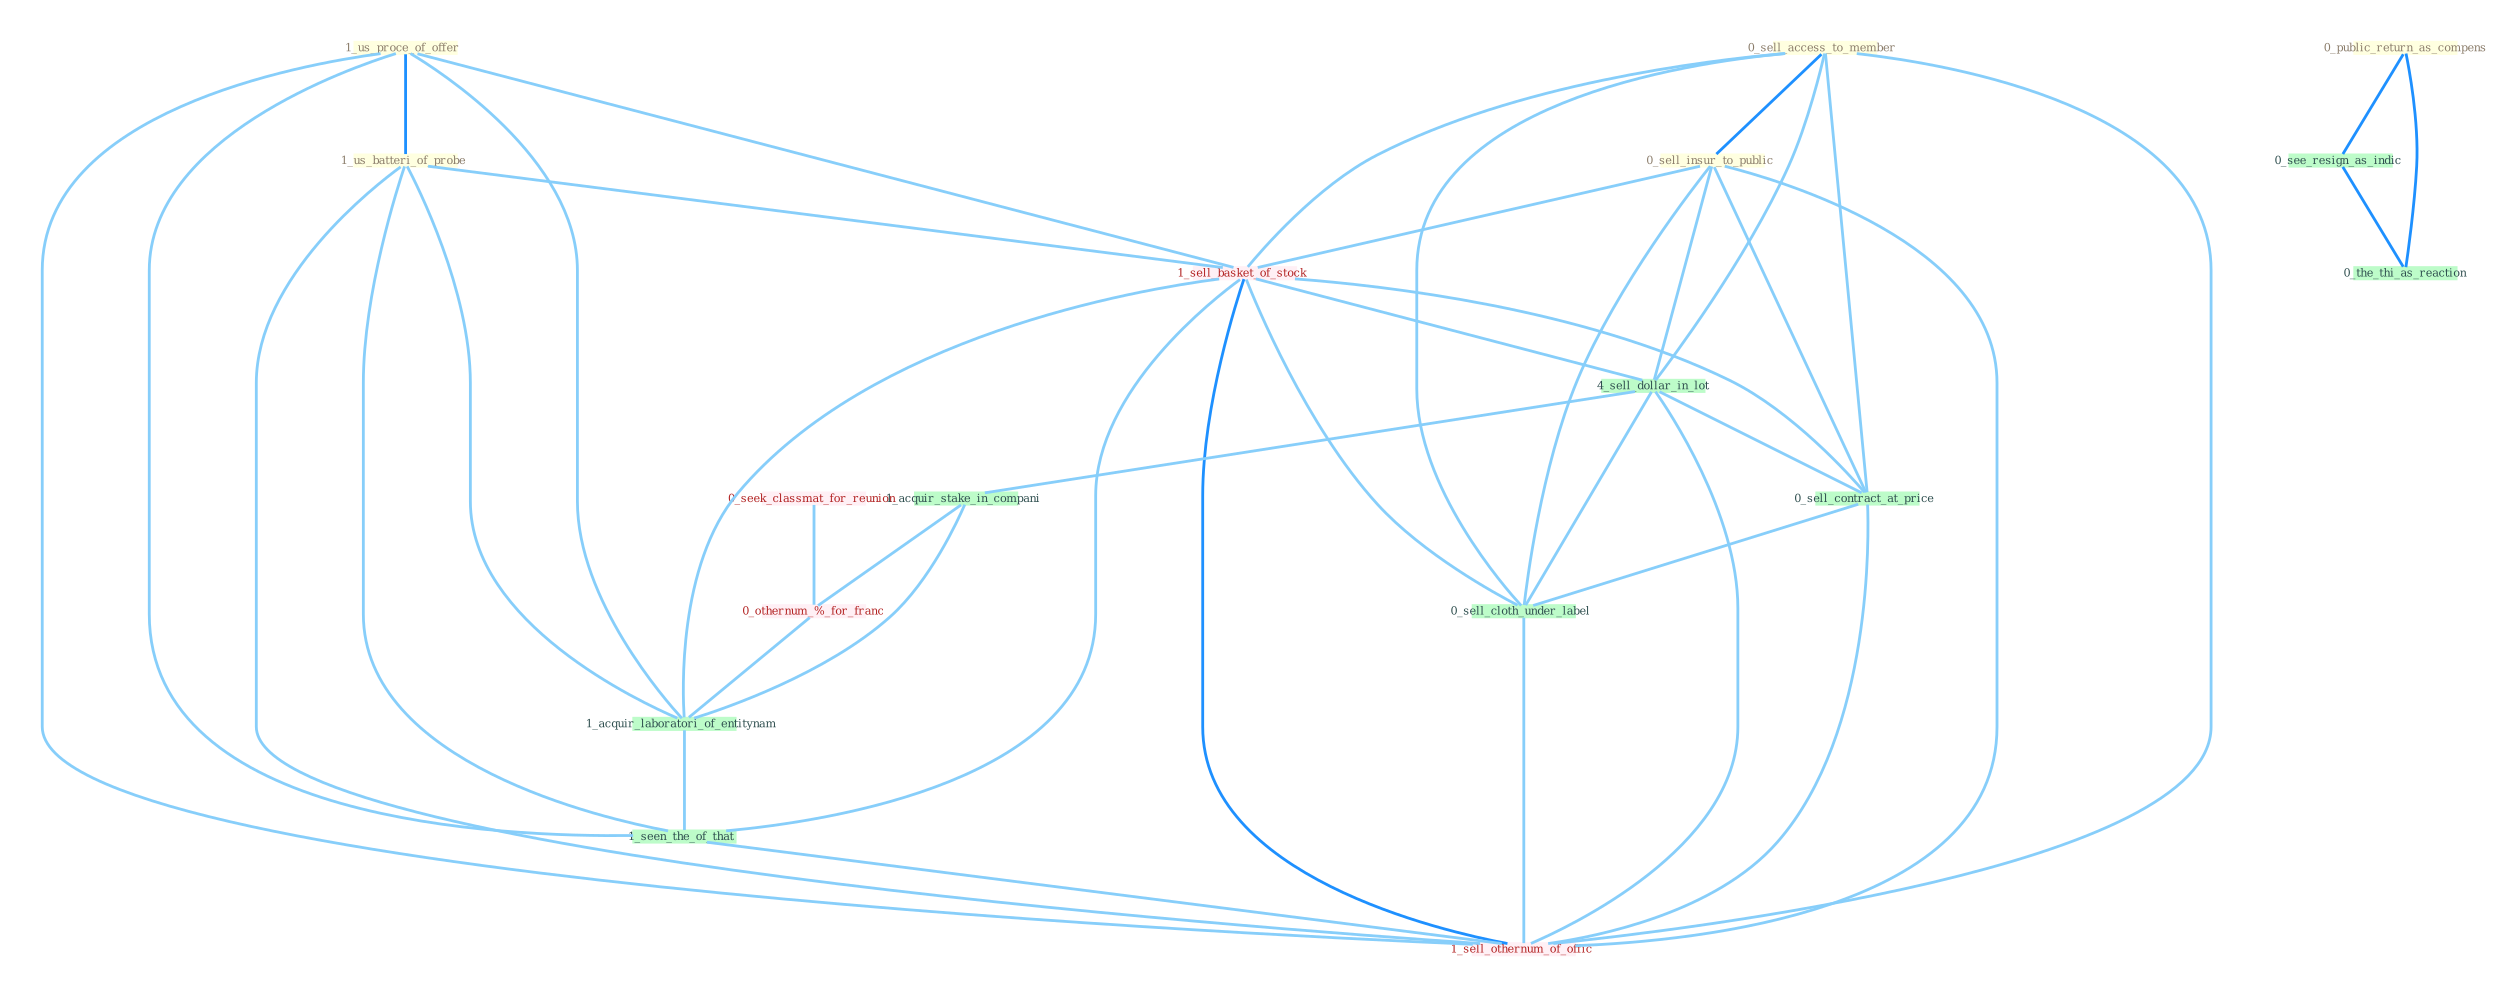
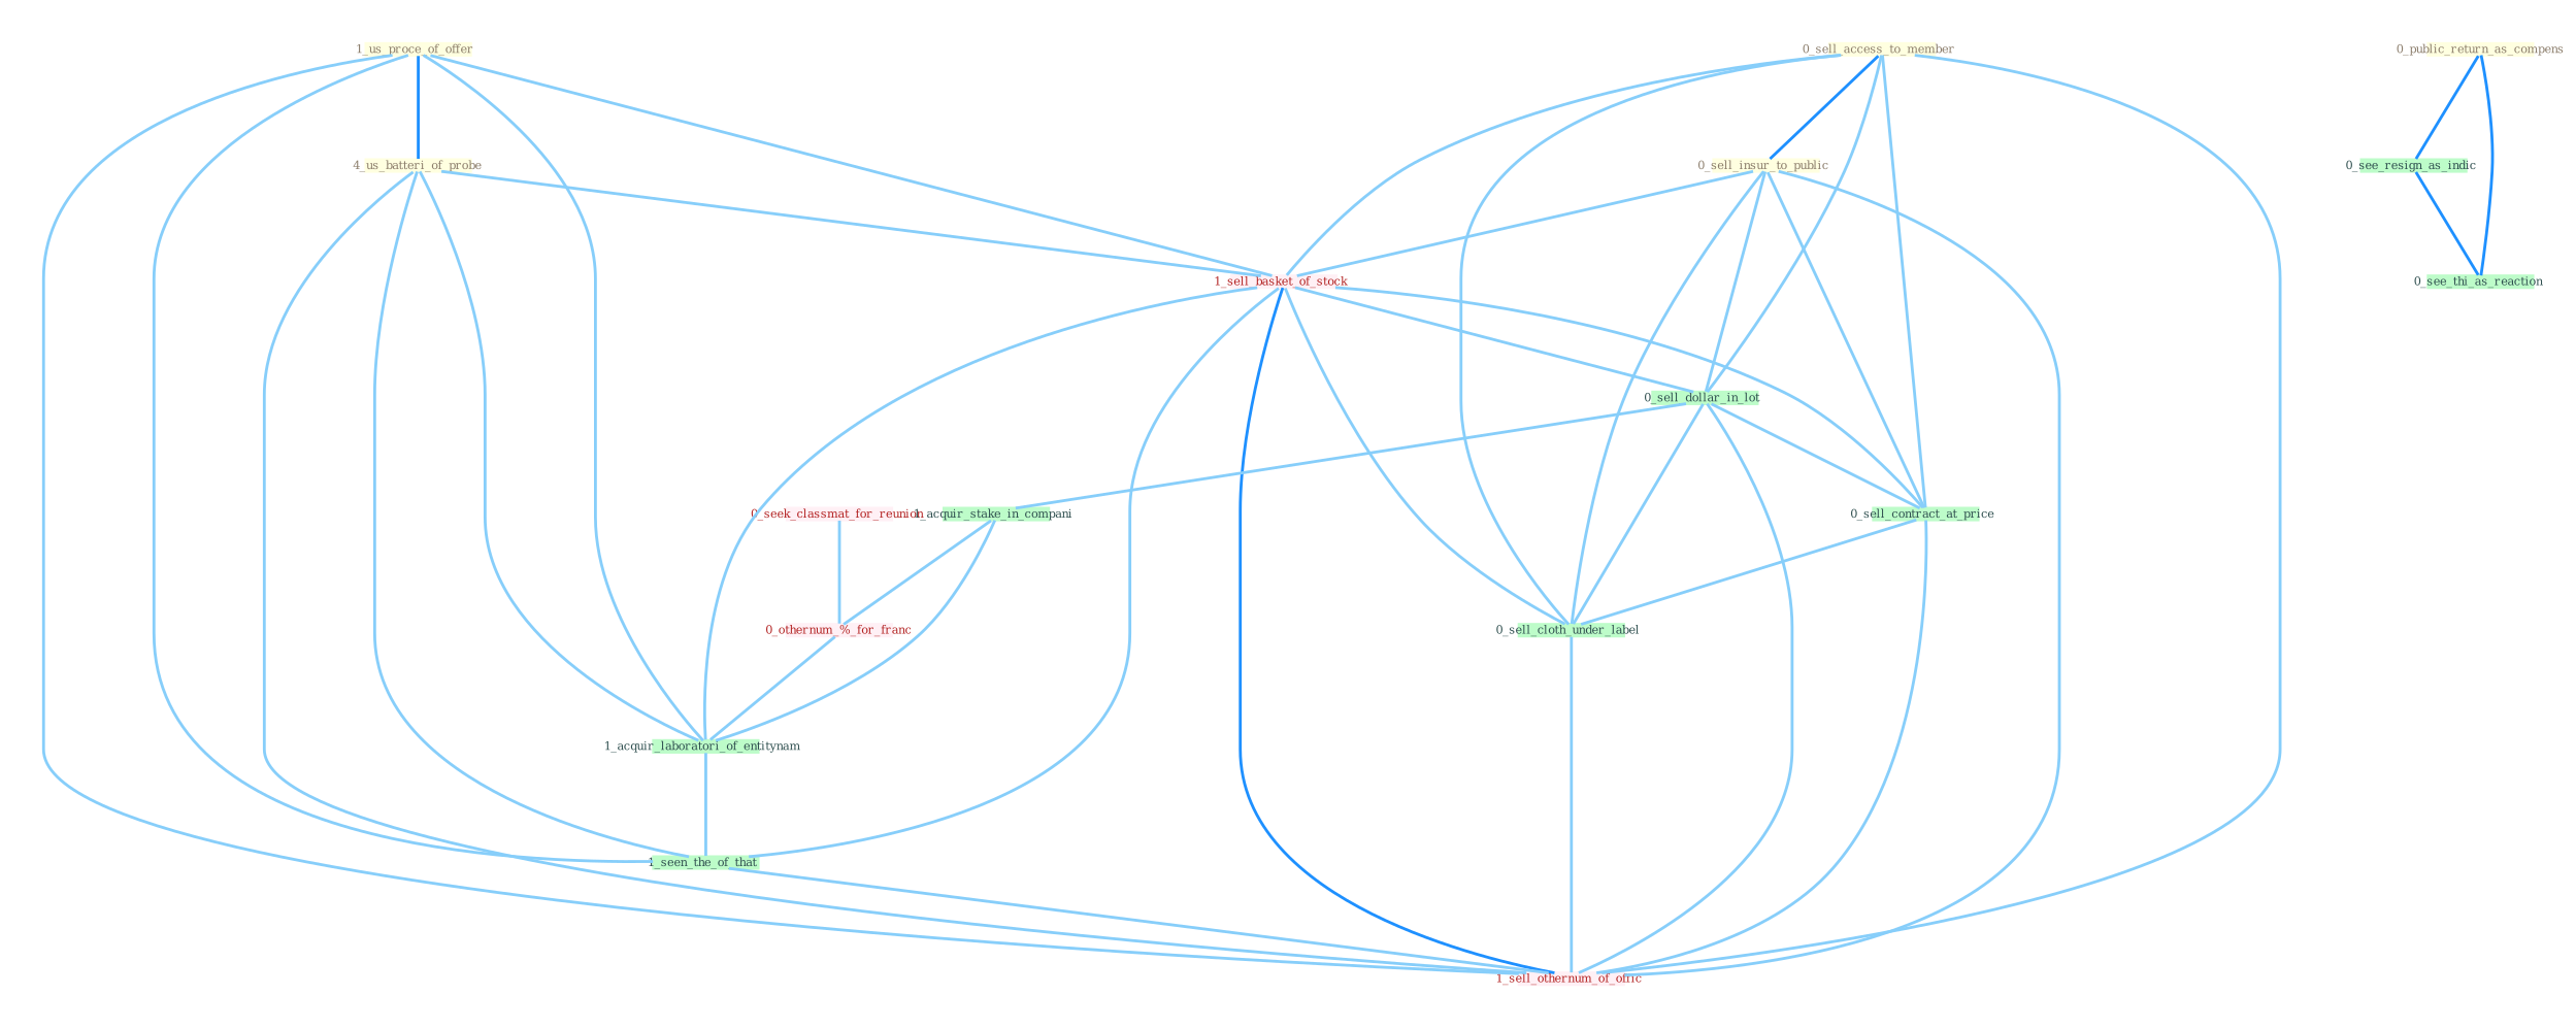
  graph {
    node [color="#BDFCC9" fixedsize=true fontcolor="#2f4f4f" fontsize=4 shape=polygon style=filled]
    edge [color="#87cefa" w=1]
    "1_us_proce_of_offer " [color="#ffffe0" fontcolor="#8b7d6b" height=.06 width=.5]
    "0_sell_access_to_member " [color="#ffffe0" fontcolor="#8b7d6b" height=.06 width=.5]
-   "1_us_batteri_of_probe " [color="#ffffe0" fontcolor="#8b7d6b" height=.06 width=.5]
+   "1_us_batteri_of_probe " [color="#ffffe0" fontcolor="#8b7d6b" height=.06 width=.5 label="4_us_batteri_of_probe"]
    "0_sell_insur_to_public " [color="#ffffe0" fontcolor="#8b7d6b" height=.06 width=.5]
    n5 [color="#ffffe0" fontcolor="#8b7d6b" height=.06 label="0_public_return_as_compens" width=.5]
    "0_seek_classmat_for_reunion " [color="#fff0f5" fontcolor="#b22222" height=.06 width=.5]
    "1_sell_basket_of_stock " [color="#fff0f5" fontcolor="#b22222" height=.06 width=.5]
    n8 [color="#fff0f5" fontcolor="#b22222" height=.06 label="0_othernum_%_for_franc" width=.5]
    "1_sell_othernum_of_offic " [color="#fff0f5" fontcolor="#b22222" height=.06 width=.5]
    "1_acquir_laboratori_of_entitynam " [height=.06 width=.5]
    "1_seen_the_of_that " [height=.06 width=.5]
-   "0_sell_dollar_in_lot " [height=.06 width=.5 label="4_sell_dollar_in_lot"]
+   "0_sell_dollar_in_lot " [height=.06 width=.5]
    "0_sell_contract_at_price " [height=.06 width=.5]
    "0_sell_cloth_under_label " [height=.06 width=.5]
    "0_see_resign_as_indic " [height=.06 width=.5]
-   "0_see_thi_as_reaction " [height=.06 width=.5 label="0_the_thi_as_reaction"]
+   "0_see_thi_as_reaction " [height=.06 width=.5]
    "1_acquir_stake_in_compani " [height=.06 width=.5]
    subgraph sub_1 {
      "1_us_proce_of_offer "
      "0_sell_access_to_member "
      "1_us_batteri_of_probe "
      "0_sell_insur_to_public "
      n5
    }
    subgraph sub_2 {
      "0_seek_classmat_for_reunion "
      "1_sell_basket_of_stock "
      n8
      "1_sell_othernum_of_offic "
    }
    "1_us_proce_of_offer " -- "1_us_batteri_of_probe " [color="#1e90ff" w=2]
    "1_us_proce_of_offer " -- "1_sell_basket_of_stock "
    "1_us_proce_of_offer " -- "1_sell_othernum_of_offic "
    "1_us_proce_of_offer " -- "1_acquir_laboratori_of_entitynam "
    "1_us_proce_of_offer " -- "1_seen_the_of_that "
    "0_sell_access_to_member " -- "0_sell_insur_to_public " [color="#1e90ff" w=2]
    "0_sell_access_to_member " -- "1_sell_basket_of_stock "
    "0_sell_access_to_member " -- "1_sell_othernum_of_offic "
    "0_sell_access_to_member " -- "0_sell_dollar_in_lot "
    "0_sell_access_to_member " -- "0_sell_contract_at_price "
    "0_sell_access_to_member " -- "0_sell_cloth_under_label "
    "1_us_batteri_of_probe " -- "1_sell_basket_of_stock "
    "1_us_batteri_of_probe " -- "1_sell_othernum_of_offic "
    "1_us_batteri_of_probe " -- "1_acquir_laboratori_of_entitynam "
    "1_us_batteri_of_probe " -- "1_seen_the_of_that "
    "0_sell_insur_to_public " -- "1_sell_basket_of_stock "
    "0_sell_insur_to_public " -- "1_sell_othernum_of_offic "
    "0_sell_insur_to_public " -- "0_sell_dollar_in_lot "
    "0_sell_insur_to_public " -- "0_sell_contract_at_price "
    "0_sell_insur_to_public " -- "0_sell_cloth_under_label "
    n5 -- "0_see_resign_as_indic " [color="#1e90ff" w=2]
    n5 -- "0_see_thi_as_reaction " [color="#1e90ff" w=2]
    "0_seek_classmat_for_reunion " -- n8
    "1_sell_basket_of_stock " -- "1_sell_othernum_of_offic " [color="#1e90ff" w=2]
    "1_sell_basket_of_stock " -- "1_acquir_laboratori_of_entitynam "
    "1_sell_basket_of_stock " -- "1_seen_the_of_that "
    "1_sell_basket_of_stock " -- "0_sell_dollar_in_lot "
    "1_sell_basket_of_stock " -- "0_sell_contract_at_price "
    "1_sell_basket_of_stock " -- "0_sell_cloth_under_label "
    n8 -- "1_acquir_laboratori_of_entitynam "
    "1_acquir_laboratori_of_entitynam " -- "1_seen_the_of_that "
    "1_seen_the_of_that " -- "1_sell_othernum_of_offic "
    "0_sell_dollar_in_lot " -- "1_sell_othernum_of_offic "
    "0_sell_dollar_in_lot " -- "0_sell_contract_at_price "
    "0_sell_dollar_in_lot " -- "0_sell_cloth_under_label "
    "0_sell_dollar_in_lot " -- "1_acquir_stake_in_compani "
    "0_sell_contract_at_price " -- "1_sell_othernum_of_offic "
    "0_sell_contract_at_price " -- "0_sell_cloth_under_label "
    "0_sell_cloth_under_label " -- "1_sell_othernum_of_offic "
    "0_see_resign_as_indic " -- "0_see_thi_as_reaction " [color="#1e90ff" w=2]
    "1_acquir_stake_in_compani " -- n8
    "1_acquir_stake_in_compani " -- "1_acquir_laboratori_of_entitynam "
  }
